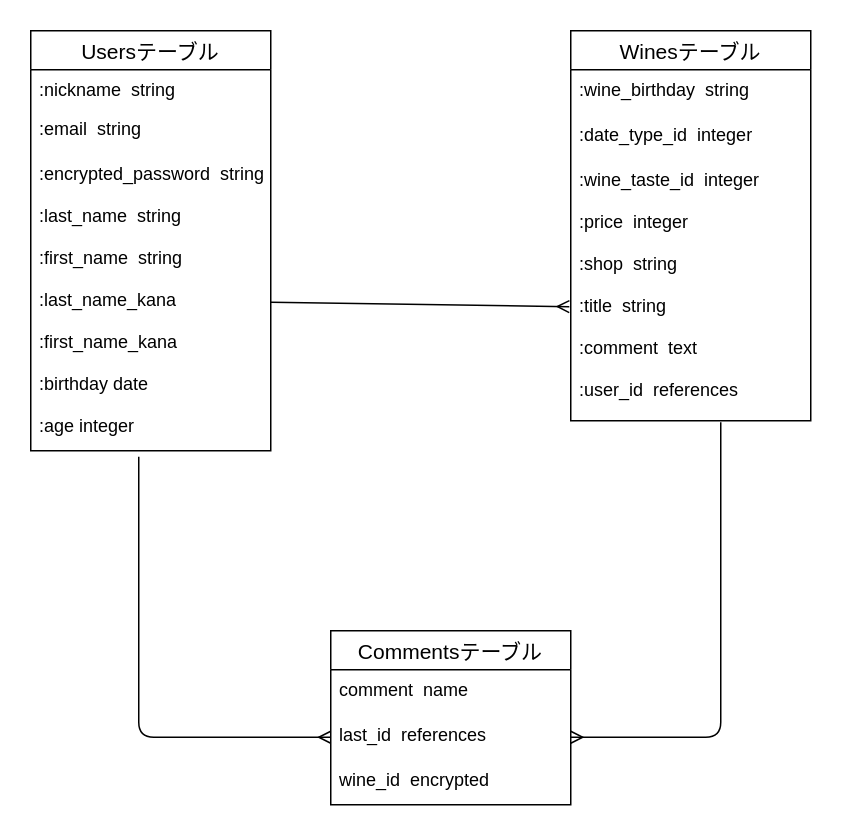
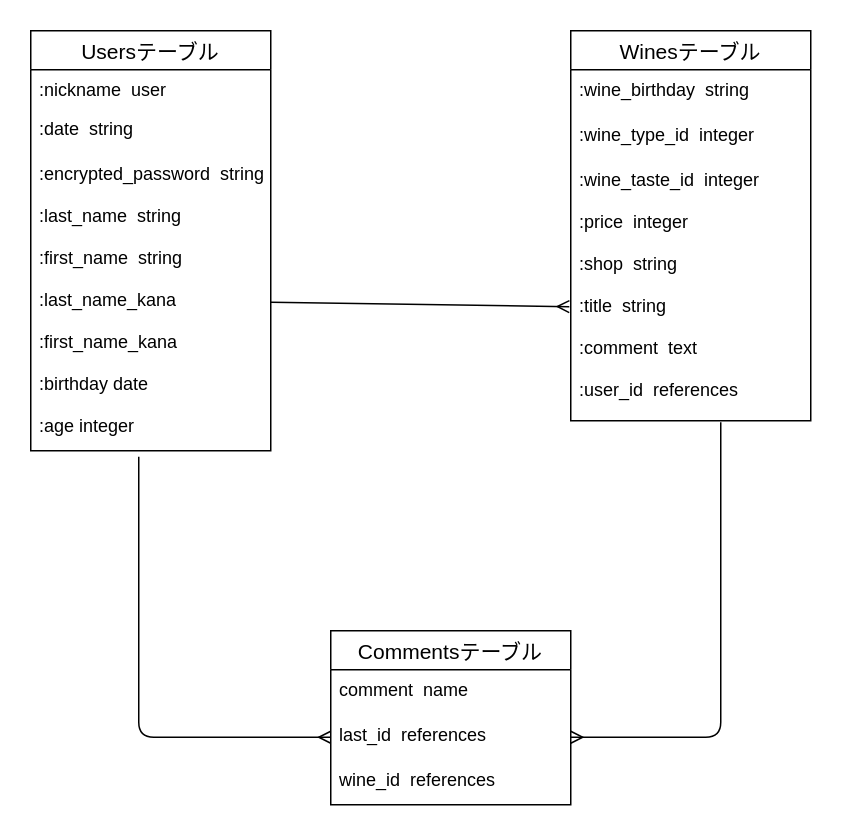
  <mxCell id="0" />
  <mxCell id="1" parent="0" />
  <mxCell id="2" value="Usersテーブル" style="swimlane;fontStyle=0;childLayout=stackLayout;horizontal=1;startSize=26;horizontalStack=0;resizeParent=1;resizeParentMax=0;resizeLast=0;collapsible=1;marginBottom=0;align=center;fontSize=14;" vertex="1" parent="1"><mxGeometry x="20" y="20" width="160" height="280" as="geometry"><mxRectangle x="200" y="40" width="50" height="26" as="alternateBounds" /></mxGeometry></mxCell>
- <mxCell id="3" value=":nickname  string&#10;" style="text;strokeColor=none;fillColor=none;spacingLeft=4;spacingRight=4;overflow=hidden;rotatable=0;points=[[0,0.5],[1,0.5]];portConstraint=eastwest;fontSize=12;" vertex="1" parent="2"><mxGeometry y="26" width="160" height="26" as="geometry" /></mxCell>
- <mxCell id="4" value=":email  string&#10;" style="text;strokeColor=none;fillColor=none;spacingLeft=4;spacingRight=4;overflow=hidden;rotatable=0;points=[[0,0.5],[1,0.5]];portConstraint=eastwest;fontSize=12;" vertex="1" parent="2"><mxGeometry y="52" width="160" height="30" as="geometry" /></mxCell>
+ <mxCell id="3" value=":nickname  user&#10;" style="text;strokeColor=none;fillColor=none;spacingLeft=4;spacingRight=4;overflow=hidden;rotatable=0;points=[[0,0.5],[1,0.5]];portConstraint=eastwest;fontSize=12;" vertex="1" parent="2"><mxGeometry y="26" width="160" height="26" as="geometry" /></mxCell>
+ <mxCell id="4" value=":date  string&#10;" style="text;strokeColor=none;fillColor=none;spacingLeft=4;spacingRight=4;overflow=hidden;rotatable=0;points=[[0,0.5],[1,0.5]];portConstraint=eastwest;fontSize=12;" vertex="1" parent="2"><mxGeometry y="52" width="160" height="30" as="geometry" /></mxCell>
  <mxCell id="5" value=":encrypted_password  string&#10;&#10;:last_name  string&#10;&#10;:first_name  string&#10;&#10;:last_name_kana&#10;&#10;:first_name_kana&#10;&#10;:birthday date&#10;&#10;:age integer&#10;&#10;" style="text;strokeColor=none;fillColor=none;spacingLeft=4;spacingRight=4;overflow=hidden;rotatable=0;points=[[0,0.5],[1,0.5]];portConstraint=eastwest;fontSize=12;" vertex="1" parent="2"><mxGeometry y="82" width="160" height="198" as="geometry" /></mxCell>
  <mxCell id="6" value="Winesテーブル" style="swimlane;fontStyle=0;childLayout=stackLayout;horizontal=1;startSize=26;horizontalStack=0;resizeParent=1;resizeParentMax=0;resizeLast=0;collapsible=1;marginBottom=0;align=center;fontSize=14;" vertex="1" parent="1"><mxGeometry x="380" y="20" width="160" height="260" as="geometry" /></mxCell>
  <mxCell id="7" value=":wine_birthday  string" style="text;strokeColor=none;fillColor=none;spacingLeft=4;spacingRight=4;overflow=hidden;rotatable=0;points=[[0,0.5],[1,0.5]];portConstraint=eastwest;fontSize=12;" vertex="1" parent="6"><mxGeometry y="26" width="160" height="30" as="geometry" /></mxCell>
- <mxCell id="8" value=":date_type_id  integer" style="text;strokeColor=none;fillColor=none;spacingLeft=4;spacingRight=4;overflow=hidden;rotatable=0;points=[[0,0.5],[1,0.5]];portConstraint=eastwest;fontSize=12;" vertex="1" parent="6"><mxGeometry y="56" width="160" height="30" as="geometry" /></mxCell>
+ <mxCell id="8" value=":wine_type_id  integer" style="text;strokeColor=none;fillColor=none;spacingLeft=4;spacingRight=4;overflow=hidden;rotatable=0;points=[[0,0.5],[1,0.5]];portConstraint=eastwest;fontSize=12;" vertex="1" parent="6"><mxGeometry y="56" width="160" height="30" as="geometry" /></mxCell>
  <mxCell id="9" value=":wine_taste_id  integer&#10;&#10;:price  integer&#10;&#10;:shop  string&#10;&#10;:title  string&#10;&#10;:comment  text&#10;&#10;:user_id  references" style="text;strokeColor=none;fillColor=none;spacingLeft=4;spacingRight=4;overflow=hidden;rotatable=0;points=[[0,0.5],[1,0.5]];portConstraint=eastwest;fontSize=12;" vertex="1" parent="6"><mxGeometry y="86" width="160" height="174" as="geometry" /></mxCell>
  <mxCell id="10" value="Commentsテーブル" style="swimlane;fontStyle=0;childLayout=stackLayout;horizontal=1;startSize=26;horizontalStack=0;resizeParent=1;resizeParentMax=0;resizeLast=0;collapsible=1;marginBottom=0;align=center;fontSize=14;" vertex="1" parent="1"><mxGeometry x="220" y="420" width="160" height="116" as="geometry" /></mxCell>
  <mxCell id="11" value="comment  name" style="text;strokeColor=none;fillColor=none;spacingLeft=4;spacingRight=4;overflow=hidden;rotatable=0;points=[[0,0.5],[1,0.5]];portConstraint=eastwest;fontSize=12;" vertex="1" parent="10"><mxGeometry y="26" width="160" height="30" as="geometry" /></mxCell>
  <mxCell id="12" value="last_id  references" style="text;strokeColor=none;fillColor=none;spacingLeft=4;spacingRight=4;overflow=hidden;rotatable=0;points=[[0,0.5],[1,0.5]];portConstraint=eastwest;fontSize=12;" vertex="1" parent="10"><mxGeometry y="56" width="160" height="30" as="geometry" /></mxCell>
- <mxCell id="13" value="wine_id  encrypted&#10;" style="text;strokeColor=none;fillColor=none;spacingLeft=4;spacingRight=4;overflow=hidden;rotatable=0;points=[[0,0.5],[1,0.5]];portConstraint=eastwest;fontSize=12;" vertex="1" parent="10"><mxGeometry y="86" width="160" height="30" as="geometry" /></mxCell>
+ <mxCell id="13" value="wine_id  references&#10;" style="text;strokeColor=none;fillColor=none;spacingLeft=4;spacingRight=4;overflow=hidden;rotatable=0;points=[[0,0.5],[1,0.5]];portConstraint=eastwest;fontSize=12;" vertex="1" parent="10"><mxGeometry y="86" width="160" height="30" as="geometry" /></mxCell>
  <mxCell id="14" style="edgeStyle=none;html=1;exitX=1;exitY=0.5;exitDx=0;exitDy=0;entryX=-0.006;entryY=0.563;entryDx=0;entryDy=0;entryPerimeter=0;endArrow=ERmany;endFill=0;" edge="1" parent="1" source="5" target="9"><mxGeometry relative="1" as="geometry" /></mxCell>
  <mxCell id="15" style="edgeStyle=none;html=1;exitX=0;exitY=0.5;exitDx=0;exitDy=0;entryX=0.45;entryY=1.02;entryDx=0;entryDy=0;entryPerimeter=0;endArrow=none;endFill=0;startArrow=ERmany;startFill=0;" edge="1" parent="1" source="12" target="5"><mxGeometry relative="1" as="geometry"><Array as="points"><mxPoint x="92" y="491" /></Array></mxGeometry></mxCell>
  <mxCell id="16" style="edgeStyle=none;html=1;exitX=1;exitY=0.5;exitDx=0;exitDy=0;entryX=0.625;entryY=1.006;entryDx=0;entryDy=0;entryPerimeter=0;endArrow=none;endFill=0;startArrow=ERmany;startFill=0;" edge="1" parent="1" source="12" target="9"><mxGeometry relative="1" as="geometry"><Array as="points"><mxPoint x="480" y="491" /></Array></mxGeometry></mxCell>
